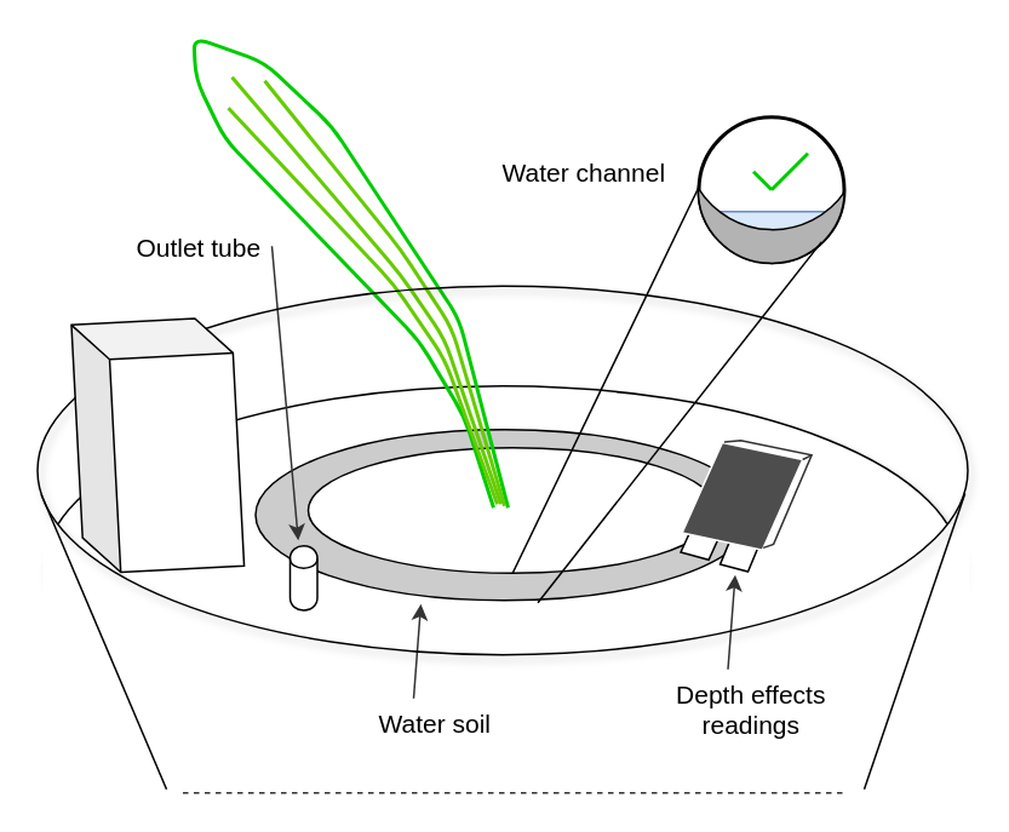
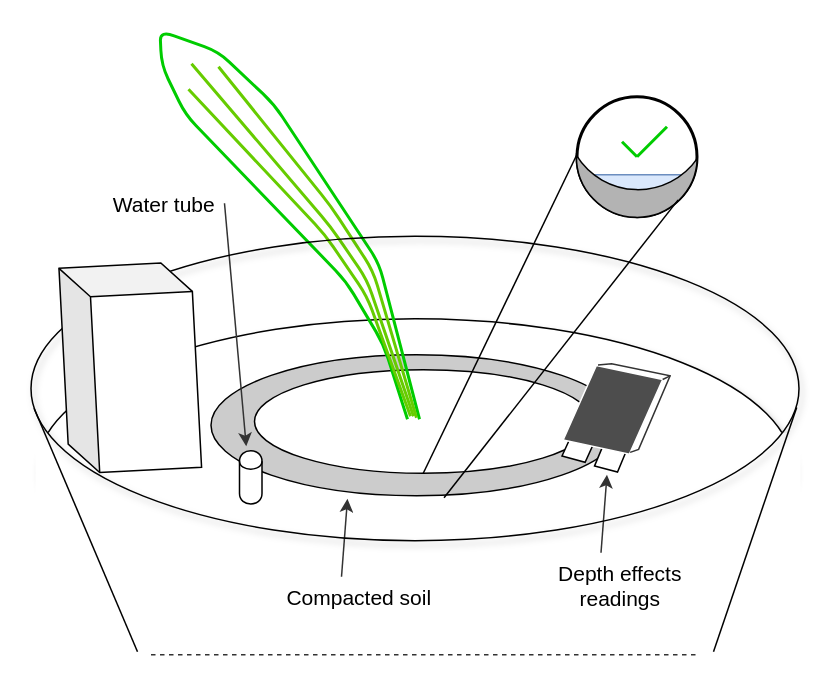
  <mxCell id="0" />
  <mxCell id="1" parent="0" />
  <mxCell id="2" value="" style="ellipse;whiteSpace=wrap;html=1;fillColor=#FFFFFF;shadow=1;" parent="1" vertex="1"><mxGeometry x="24" y="212" width="504" height="200" as="geometry" /></mxCell>
  <mxCell id="3" value="" style="rounded=0;whiteSpace=wrap;html=1;shadow=0;fillColor=#ffffff;strokeColor=none;" parent="1" vertex="1"><mxGeometry x="23" y="288" width="510" height="139" as="geometry" /></mxCell>
  <mxCell id="4" value="" style="ellipse;whiteSpace=wrap;html=1;aspect=fixed;strokeWidth=2;fillColor=#ffffff;" parent="1" vertex="1"><mxGeometry x="384" y="64" width="80" height="80" as="geometry" /></mxCell>
  <mxCell id="5" value="" style="rounded=0;whiteSpace=wrap;html=1;fillColor=#dae8fc;strokeColor=#6c8ebf;" parent="1" vertex="1"><mxGeometry x="395" y="116" width="58" height="14" as="geometry" /></mxCell>
  <mxCell id="6" value="" style="group" parent="1" vertex="1" connectable="0"><mxGeometry x="414" y="84" width="30" height="20" as="geometry" /></mxCell>
  <mxCell id="7" value="" style="endArrow=none;html=1;labelBackgroundColor=none;strokeColor=#00CC00;strokeWidth=2;" parent="6" edge="1"><mxGeometry width="50" height="50" relative="1" as="geometry"><mxPoint x="10" y="20" as="sourcePoint" /><mxPoint x="30" as="targetPoint" /></mxGeometry></mxCell>
  <mxCell id="8" value="" style="endArrow=none;html=1;labelBackgroundColor=none;strokeColor=#00CC00;strokeWidth=2;" parent="6" edge="1"><mxGeometry width="50" height="50" relative="1" as="geometry"><mxPoint x="10" y="20" as="sourcePoint" /><mxPoint y="10" as="targetPoint" /></mxGeometry></mxCell>
- <mxCell id="9" value="Water channel" style="text;html=1;strokeColor=none;fillColor=none;align=center;verticalAlign=middle;whiteSpace=wrap;rounded=0;fontSize=14;" parent="1" vertex="1"><mxGeometry x="270" y="85" width="102" height="20" as="geometry" /></mxCell>
  <mxCell id="10" value="" style="verticalLabelPosition=bottom;verticalAlign=top;html=1;shape=mxgraph.basic.moon;rotation=-65;fillColor=#B3B3B3;" parent="1" vertex="1"><mxGeometry x="390.73" y="78.17" width="61.8" height="82.71" as="geometry" /></mxCell>
  <mxCell id="11" value="" style="endArrow=none;html=1;entryX=0.004;entryY=0.565;entryDx=0;entryDy=0;entryPerimeter=0;" parent="1" target="36" edge="1"><mxGeometry width="50" height="50" relative="1" as="geometry"><mxPoint x="91" y="434" as="sourcePoint" /><mxPoint x="19" y="292" as="targetPoint" /></mxGeometry></mxCell>
  <mxCell id="12" value="" style="endArrow=none;html=1;entryX=0.997;entryY=0.562;entryDx=0;entryDy=0;entryPerimeter=0;" parent="1" target="36" edge="1"><mxGeometry width="50" height="50" relative="1" as="geometry"><mxPoint x="475" y="434" as="sourcePoint" /><mxPoint x="453" y="507" as="targetPoint" /></mxGeometry></mxCell>
  <mxCell id="13" value="" style="ellipse;whiteSpace=wrap;html=1;shadow=0;fillColor=#CCCCCC;" parent="1" vertex="1"><mxGeometry x="140" y="236" width="274" height="94" as="geometry" /></mxCell>
  <mxCell id="14" value="" style="ellipse;whiteSpace=wrap;html=1;shadow=0;fillColor=#FFFFFF;" parent="1" vertex="1"><mxGeometry x="169" y="246" width="225" height="69" as="geometry" /></mxCell>
  <mxCell id="15" value="" style="endArrow=none;html=1;shadow=0;strokeWidth=1;entryX=0.48;entryY=0;entryDx=0;entryDy=0;exitX=0.5;exitY=1;exitDx=0;exitDy=0;entryPerimeter=0;" parent="1" source="14" target="10" edge="1"><mxGeometry width="50" height="50" relative="1" as="geometry"><mxPoint x="281" y="40" as="sourcePoint" /><mxPoint x="-56" y="352" as="targetPoint" /></mxGeometry></mxCell>
  <mxCell id="16" value="" style="endArrow=none;html=1;shadow=0;strokeWidth=1;entryX=0.51;entryY=0.894;entryDx=0;entryDy=0;entryPerimeter=0;exitX=0.567;exitY=1.014;exitDx=0;exitDy=0;exitPerimeter=0;" parent="1" source="13" target="10" edge="1"><mxGeometry width="50" height="50" relative="1" as="geometry"><mxPoint x="-44" y="379" as="sourcePoint" /><mxPoint x="6" y="329" as="targetPoint" /></mxGeometry></mxCell>
  <mxCell id="17" value="" style="endArrow=none;html=1;fillColor=#d5e8d4;strokeColor=#00CC00;orthogonalLoop=1;noJump=1;shadow=0;comic=0;strokeWidth=2;" parent="1" edge="1"><mxGeometry width="50" height="50" relative="1" as="geometry"><mxPoint x="271" y="279" as="sourcePoint" /><mxPoint x="279" y="279" as="targetPoint" /><Array as="points"><mxPoint x="255" y="229" /><mxPoint x="230" y="187" /><mxPoint x="123" y="76" /><mxPoint x="107" y="43" /><mxPoint x="106" y="20" /><mxPoint x="145" y="34" /><mxPoint x="182" y="69" /><mxPoint x="252" y="175" /></Array></mxGeometry></mxCell>
  <mxCell id="18" value="" style="endArrow=none;html=1;shadow=0;strokeWidth=2;fontSize=14;strokeColor=#66CC00;" parent="1" edge="1"><mxGeometry width="50" height="50" relative="1" as="geometry"><mxPoint x="273" y="277" as="sourcePoint" /><mxPoint x="125" y="59" as="targetPoint" /><Array as="points"><mxPoint x="244" y="197" /><mxPoint x="216" y="156" /></Array></mxGeometry></mxCell>
  <mxCell id="19" value="" style="endArrow=none;html=1;shadow=0;strokeWidth=2;fontSize=14;strokeColor=#66CC00;" parent="1" edge="1"><mxGeometry width="50" height="50" relative="1" as="geometry"><mxPoint x="275" y="277" as="sourcePoint" /><mxPoint x="127" y="42" as="targetPoint" /><Array as="points"><mxPoint x="244" y="186" /><mxPoint x="220" y="151" /></Array></mxGeometry></mxCell>
  <mxCell id="20" value="" style="endArrow=none;html=1;shadow=0;strokeWidth=2;fontSize=14;strokeColor=#66CC00;" parent="1" edge="1"><mxGeometry width="50" height="50" relative="1" as="geometry"><mxPoint x="277" y="278" as="sourcePoint" /><mxPoint x="145" y="44" as="targetPoint" /><Array as="points"><mxPoint x="248" y="180" /><mxPoint x="220" y="137" /></Array></mxGeometry></mxCell>
  <mxCell id="21" value="" style="endArrow=none;dashed=1;html=1;shadow=0;strokeColor=#333333;strokeWidth=1;fontSize=14;" parent="1" edge="1"><mxGeometry width="50" height="50" relative="1" as="geometry"><mxPoint x="100" y="436" as="sourcePoint" /><mxPoint x="463" y="436" as="targetPoint" /></mxGeometry></mxCell>
  <mxCell id="22" value="" style="shape=cylinder;whiteSpace=wrap;html=1;boundedLbl=1;backgroundOutline=1;shadow=0;fillColor=#FFFFFF;fontSize=14;" parent="1" vertex="1"><mxGeometry x="159" y="300" width="15" height="35.5" as="geometry" /></mxCell>
  <mxCell id="23" value="" style="group" parent="1" vertex="1" connectable="0"><mxGeometry x="373.996" y="240.771" width="72.074" height="74.226" as="geometry" /></mxCell>
  <mxCell id="24" value="" style="shape=parallelogram;perimeter=parallelogramPerimeter;whiteSpace=wrap;html=1;shadow=0;fillColor=#FFFFFF;fontSize=14;size=0.163;rotation=15;" parent="23" vertex="1"><mxGeometry x="2.074" y="47.009" width="19.07" height="18.54" as="geometry" /></mxCell>
  <mxCell id="25" value="" style="shape=parallelogram;perimeter=parallelogramPerimeter;whiteSpace=wrap;html=1;shadow=0;fillColor=#FFFFFF;fontSize=14;size=0.163;rotation=15;" parent="23" vertex="1"><mxGeometry x="24.384" y="49.089" width="18.93" height="23.08" as="geometry" /></mxCell>
  <mxCell id="26" value="" style="shape=parallelogram;perimeter=parallelogramPerimeter;whiteSpace=wrap;html=1;shadow=0;fillColor=#4D4D4D;rotation=12;strokeColor=#FFFFFF;" parent="23" vertex="1"><mxGeometry x="5.714" y="5.289" width="56.48" height="53.27" as="geometry" /></mxCell>
  <mxCell id="27" value="" style="endArrow=none;html=1;shadow=0;strokeColor=#333333;strokeWidth=1;fontSize=14;arcSize=0;entryX=0.803;entryY=0.976;entryDx=0;entryDy=0;entryPerimeter=0;" parent="23" target="26" edge="1"><mxGeometry width="50" height="50" relative="1" as="geometry"><mxPoint x="24.004" y="1.999" as="sourcePoint" /><mxPoint x="45.074" y="62.289" as="targetPoint" /><Array as="points"><mxPoint x="33.074" y="1.289" /><mxPoint x="72.074" y="9.289" /><mxPoint x="51.074" y="58.289" /></Array></mxGeometry></mxCell>
  <mxCell id="28" value="" style="endArrow=none;html=1;shadow=0;strokeColor=#333333;strokeWidth=1;fontSize=14;exitX=1;exitY=0;exitDx=0;exitDy=0;" parent="23" source="26" edge="1"><mxGeometry width="50" height="50" relative="1" as="geometry"><mxPoint x="-43.926" y="57.289" as="sourcePoint" /><mxPoint x="72.074" y="9.289" as="targetPoint" /></mxGeometry></mxCell>
  <mxCell id="29" value="" style="endArrow=classic;html=1;shadow=0;strokeColor=#333333;strokeWidth=1;fontSize=14;entryX=0.5;entryY=0;entryDx=0;entryDy=0;" parent="1" edge="1"><mxGeometry width="50" height="50" relative="1" as="geometry"><mxPoint x="149" y="135" as="sourcePoint" /><mxPoint x="163.5" y="297" as="targetPoint" /></mxGeometry></mxCell>
- <mxCell id="30" value="Outlet tube" style="text;html=1;strokeColor=none;fillColor=none;align=center;verticalAlign=middle;whiteSpace=wrap;rounded=0;fontSize=14;" parent="1" vertex="1"><mxGeometry x="66" y="126" width="86" height="20" as="geometry" /></mxCell>
+ <mxCell id="30" value="Water tube" style="text;html=1;strokeColor=none;fillColor=none;align=center;verticalAlign=middle;whiteSpace=wrap;rounded=0;fontSize=14;" parent="1" vertex="1"><mxGeometry x="66" y="126" width="86" height="20" as="geometry" /></mxCell>
  <mxCell id="31" value="" style="endArrow=classic;html=1;shadow=0;strokeColor=#333333;strokeWidth=1;fontSize=14;" parent="1" edge="1"><mxGeometry width="50" height="50" relative="1" as="geometry"><mxPoint x="227" y="384" as="sourcePoint" /><mxPoint x="231" y="332" as="targetPoint" /></mxGeometry></mxCell>
- <mxCell id="32" value="Water soil" style="text;html=1;strokeColor=none;fillColor=none;align=center;verticalAlign=middle;whiteSpace=wrap;rounded=0;fontSize=14;" parent="1" vertex="1"><mxGeometry x="188" y="388" width="102" height="20" as="geometry" /></mxCell>
+ <mxCell id="32" value="Compacted soil" style="text;html=1;strokeColor=none;fillColor=none;align=center;verticalAlign=middle;whiteSpace=wrap;rounded=0;fontSize=14;" parent="1" vertex="1"><mxGeometry x="188" y="388" width="102" height="20" as="geometry" /></mxCell>
  <mxCell id="33" style="edgeStyle=orthogonalEdgeStyle;rounded=0;comic=0;orthogonalLoop=1;jettySize=auto;html=1;exitX=0.5;exitY=1;exitDx=0;exitDy=0;shadow=0;strokeColor=#333333;strokeWidth=1;fontSize=14;" parent="1" source="30" target="30" edge="1"><mxGeometry relative="1" as="geometry" /></mxCell>
  <mxCell id="34" value="" style="endArrow=classic;html=1;shadow=0;strokeColor=#333333;strokeWidth=1;fontSize=14;" parent="1" edge="1"><mxGeometry width="50" height="50" relative="1" as="geometry"><mxPoint x="400" y="368" as="sourcePoint" /><mxPoint x="404" y="316" as="targetPoint" /></mxGeometry></mxCell>
  <mxCell id="35" value="Depth effects readings" style="text;html=1;strokeColor=none;fillColor=none;align=center;verticalAlign=middle;whiteSpace=wrap;rounded=0;fontSize=14;" parent="1" vertex="1"><mxGeometry x="362" y="380" width="102" height="20" as="geometry" /></mxCell>
  <mxCell id="36" value="" style="ellipse;whiteSpace=wrap;html=1;fillColor=none;shadow=1;movable=1;pointerEvents=1;" parent="1" vertex="1"><mxGeometry x="20" y="157" width="512" height="203" as="geometry" /></mxCell>
  <mxCell id="37" value="" style="shape=cube;whiteSpace=wrap;html=1;boundedLbl=1;backgroundOutline=1;darkOpacity=0.05;darkOpacity2=0.1;shadow=0;fillColor=#FFFFFF;fontSize=14;rotation=357;" parent="1" vertex="1"><mxGeometry x="42.18" y="176" width="88" height="137.37" as="geometry" /></mxCell>
